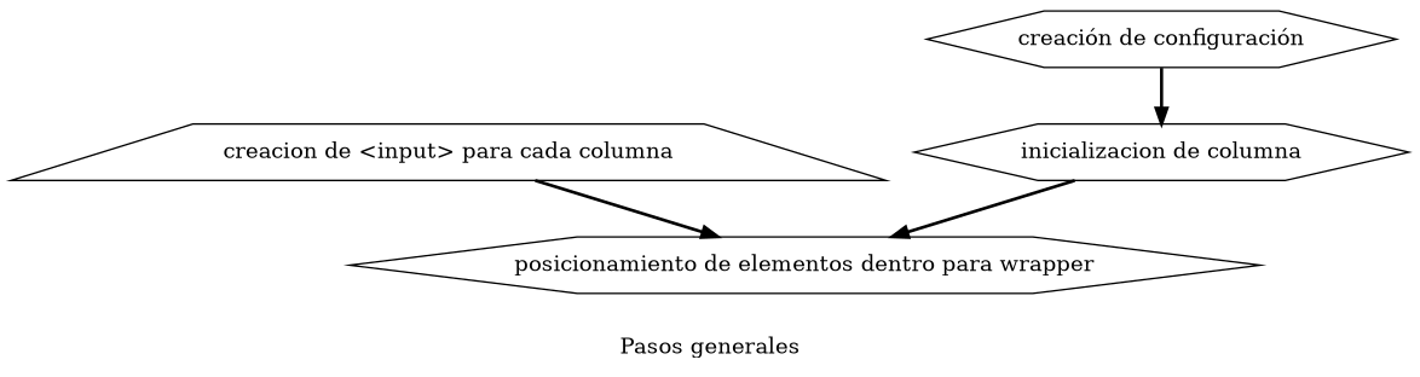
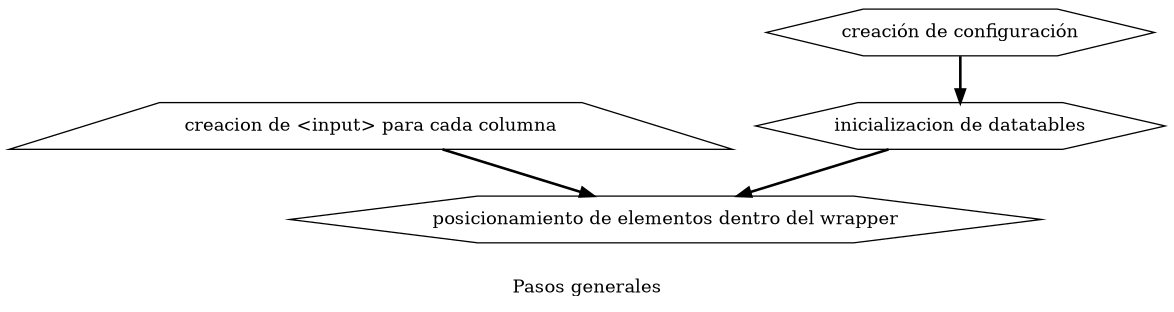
  digraph {
    label="Pasos generales"
    node [shape=hexagon]
    edge [style=bold]
    n1 [label="creacion de <input> para cada columna" shape=trapezium]
-   n2 [label="posicionamiento de elementos dentro para wrapper"]
+   n2 [label="posicionamiento de elementos dentro del wrapper"]
    n3 [label="creación de configuración"]
-   n4 [label="inicializacion de columna"]
+   n4 [label="inicializacion de datatables"]
    n1 -> n2
    n3 -> n4
    n4 -> n2
  }
